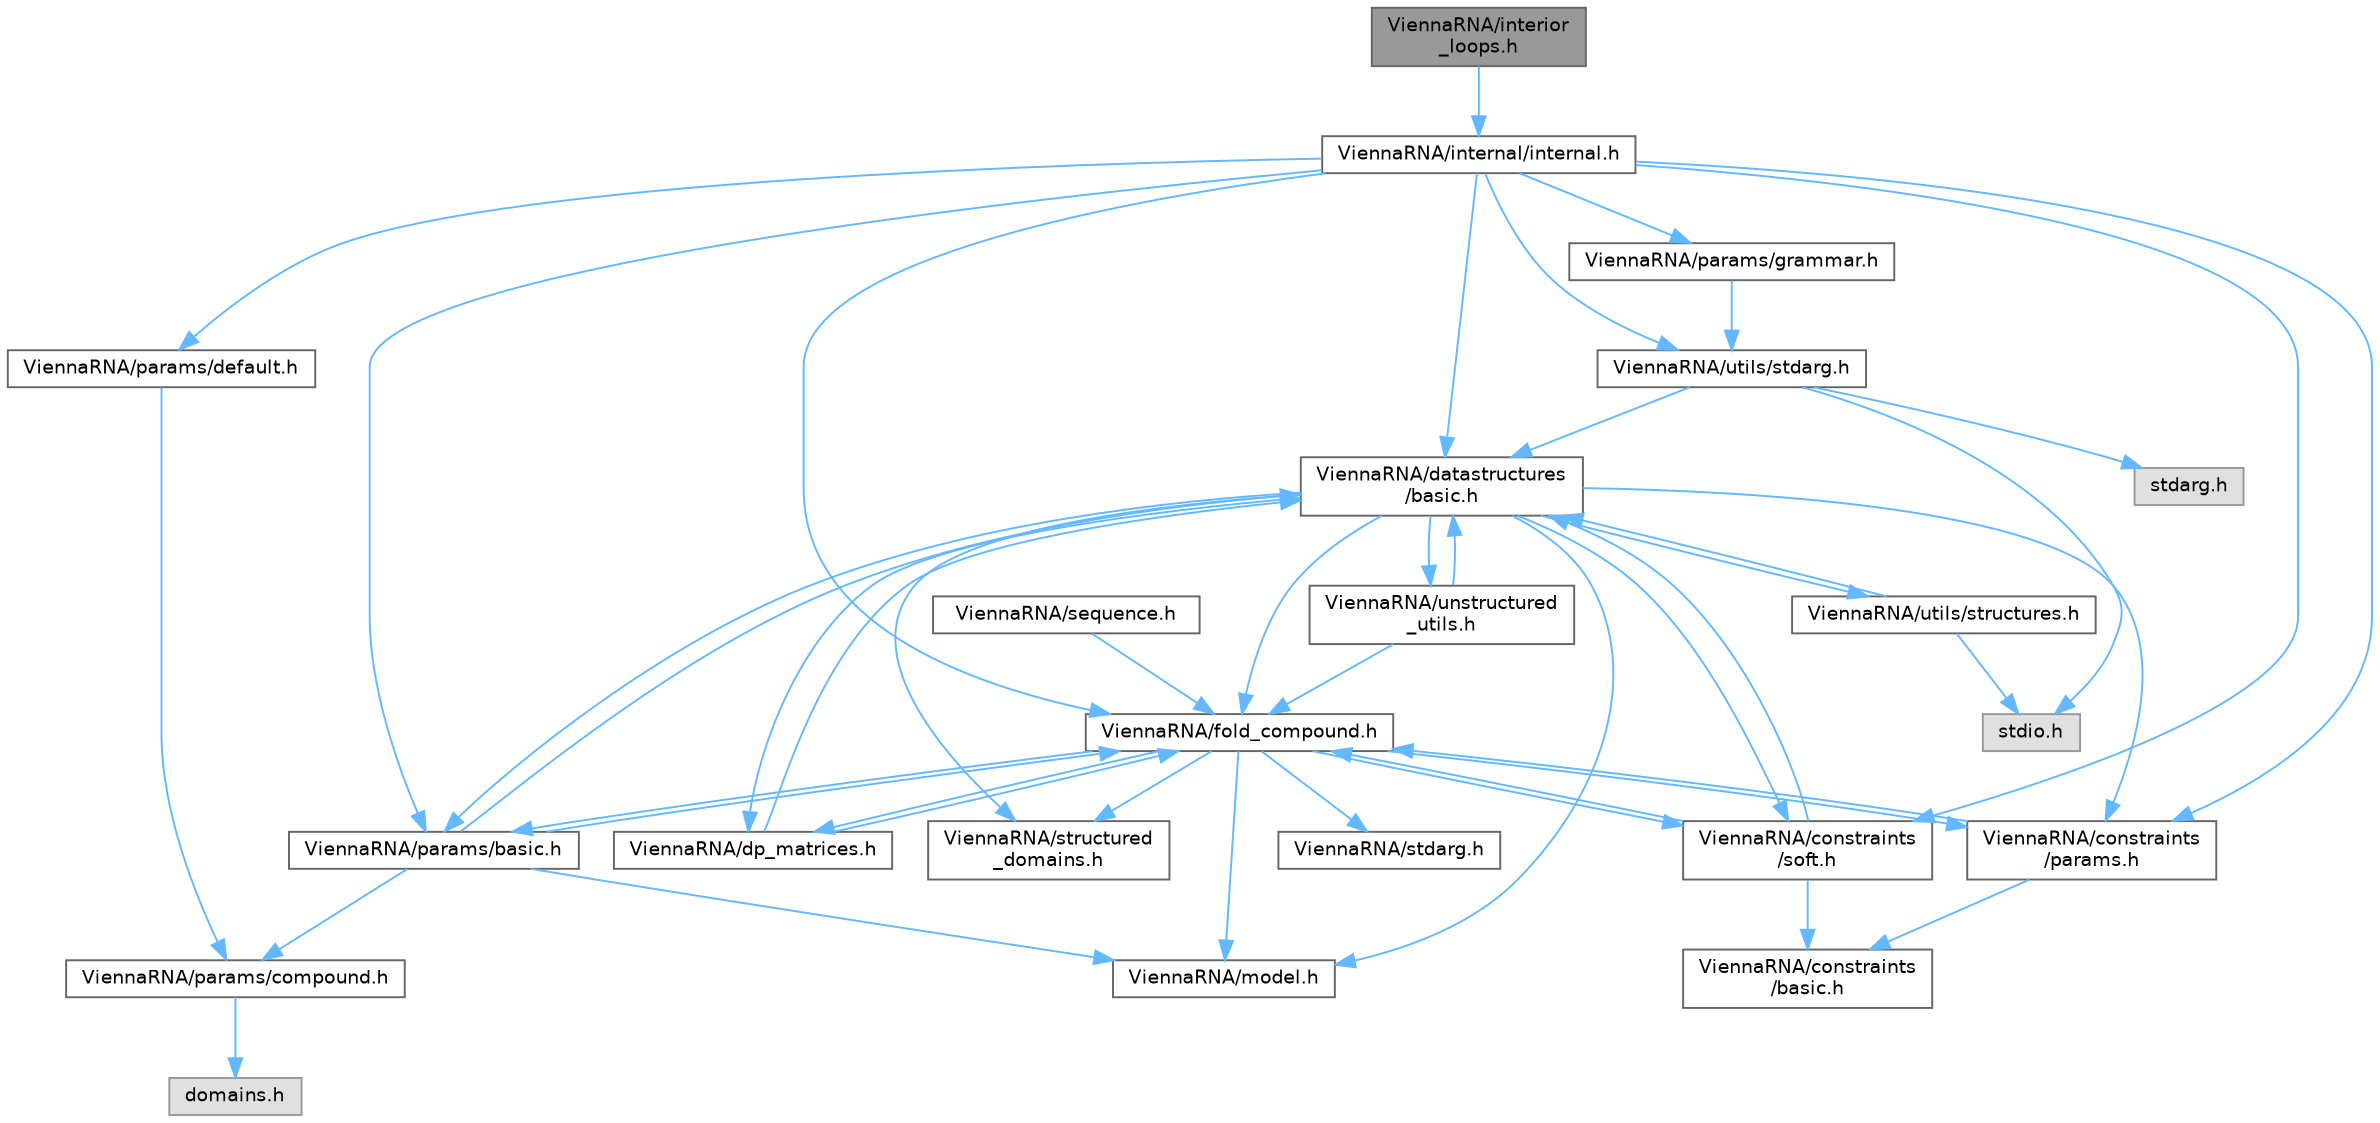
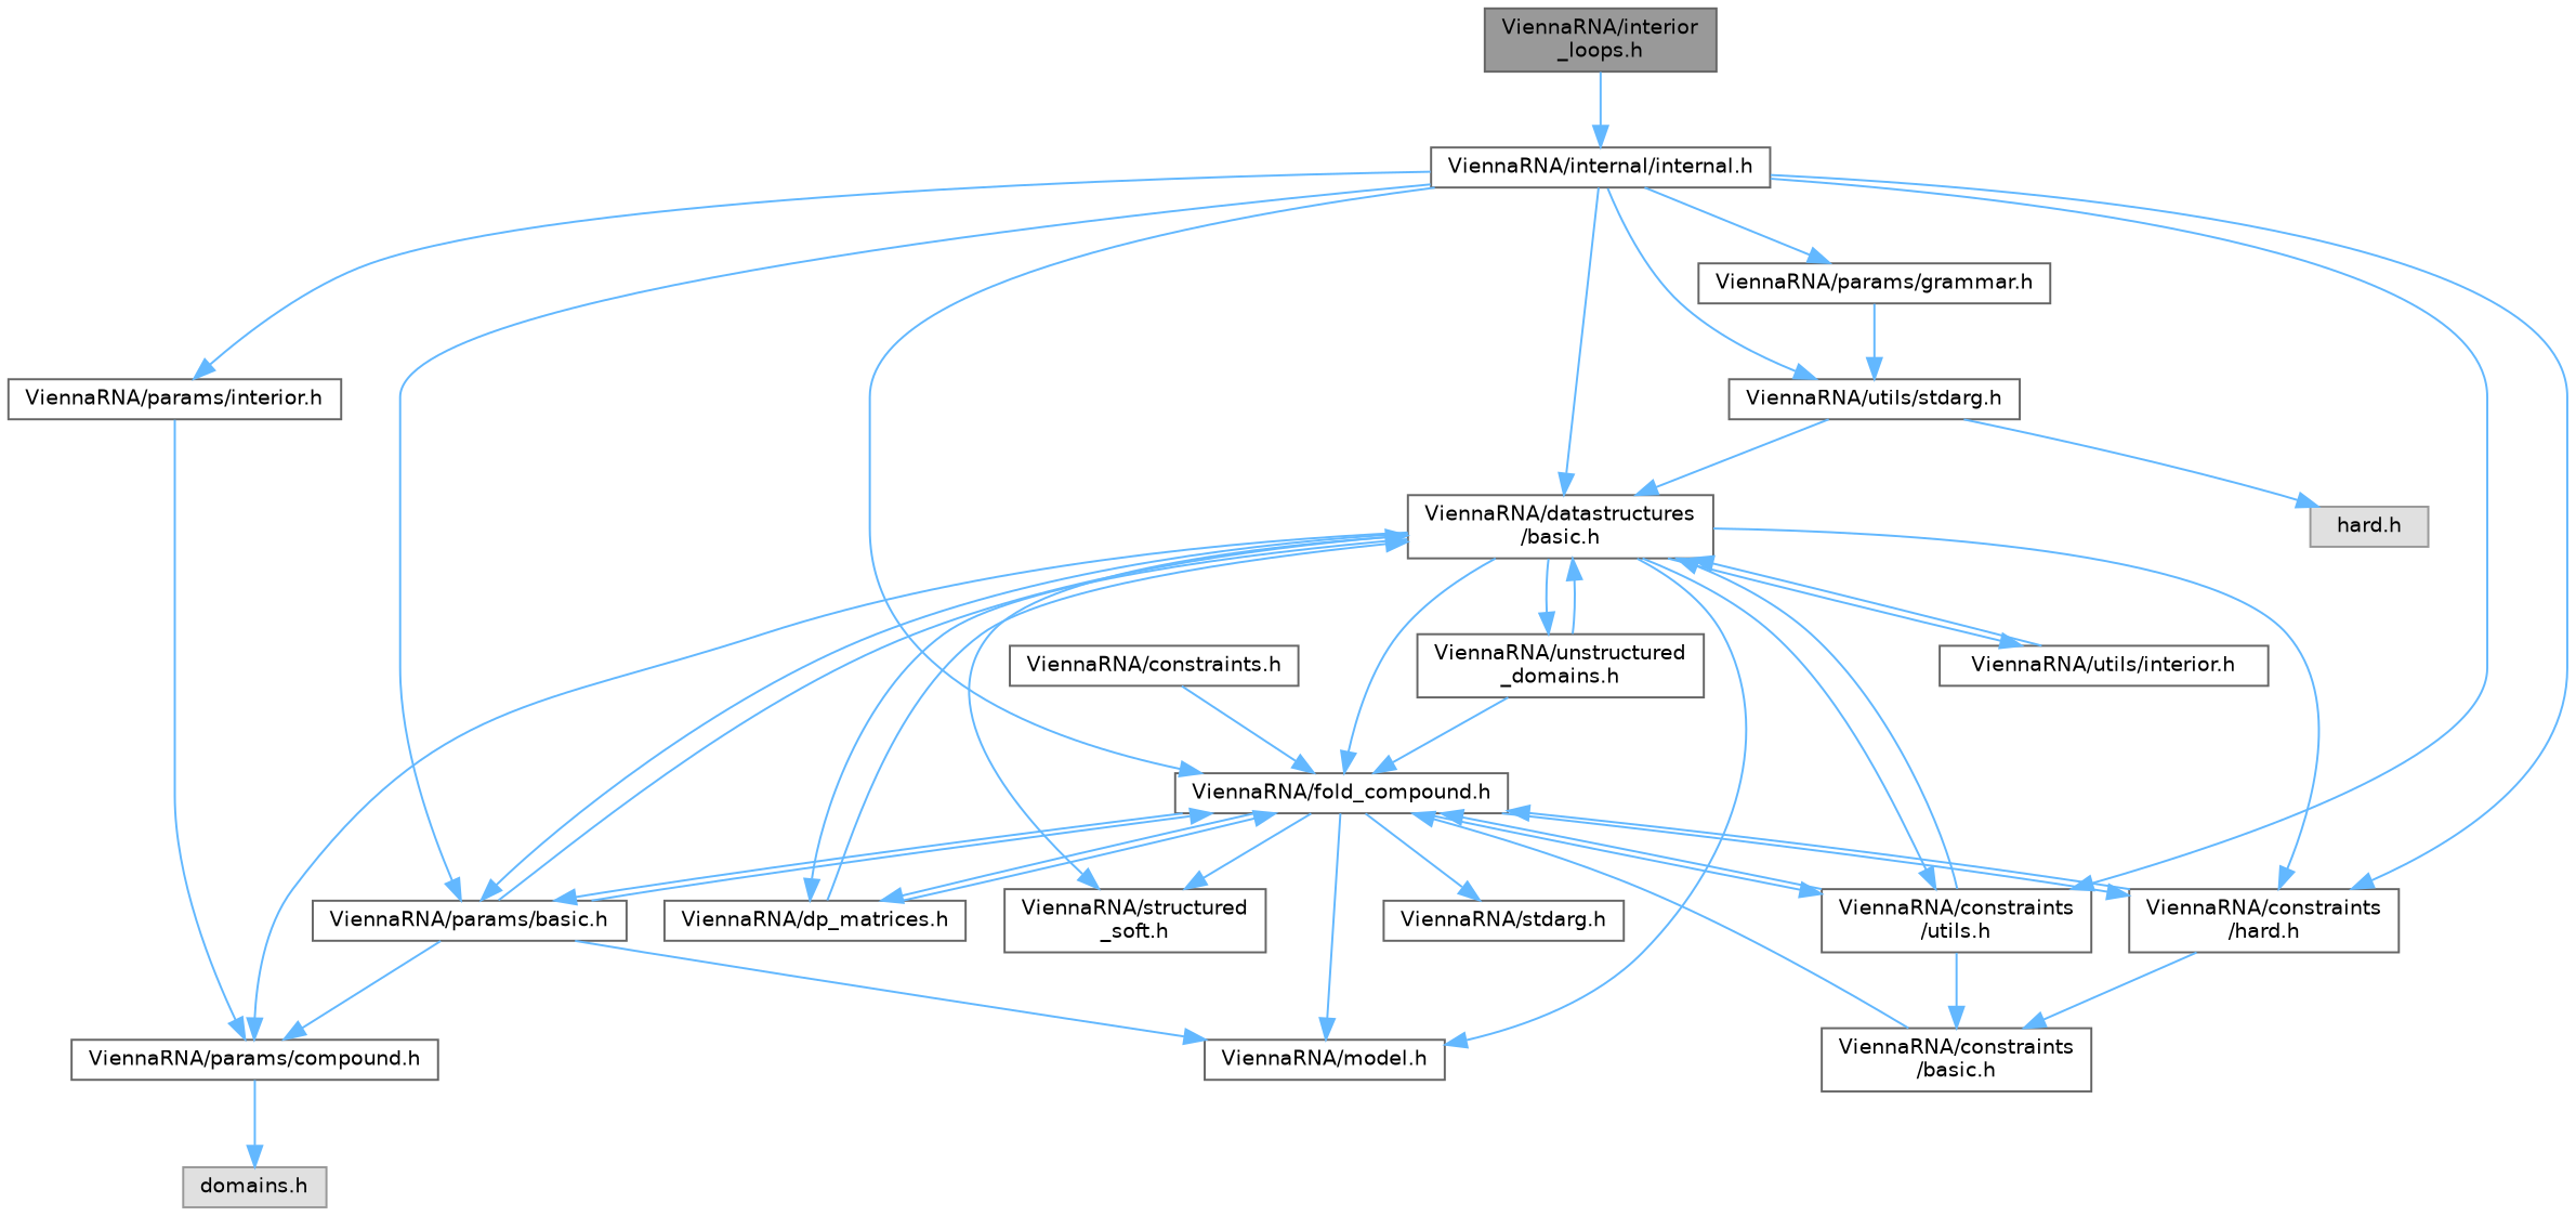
  digraph {
    node [color=grey40 fillcolor=white fontname=Helvetica fontsize=10 shape=box style=filled]
    edge [color=steelblue1 fontname=Helvetica fontsize=10 labelfontname=Helvetica labelfontsize=10 style=solid]
    n1 [color=gray40 fillcolor=grey60 fontcolor=black height=0.2 label="ViennaRNA/interior\l_loops.h" width=0.4]
    n2 [height=0.2 label="ViennaRNA/internal/internal.h" width=0.4]
    n3 [height=0.2 label="ViennaRNA/utils/stdarg.h" width=0.4]
    n4 [height=0.2 label="ViennaRNA/datastructures\l/basic.h" width=0.4]
    n5 [height=0.2 label="ViennaRNA/fold_compound.h" width=0.4]
    n6 [height=0.2 label="ViennaRNA/params/basic.h" width=0.4]
-   n7 [height=0.2 label="ViennaRNA/constraints\l/params.h" width=0.4]
-   n8 [height=0.2 label="ViennaRNA/constraints\l/soft.h" width=0.4]
-   n9 [height=0.2 label="ViennaRNA/params/default.h" width=0.4]
+   n7 [height=0.2 label="ViennaRNA/constraints\l/hard.h" width=0.4]
+   n8 [height=0.2 label="ViennaRNA/constraints\l/utils.h" width=0.4]
+   n9 [height=0.2 label="ViennaRNA/params/interior.h" width=0.4]
    n10 [height=0.2 label="ViennaRNA/params/grammar.h" width=0.4]
-   n11 [color=grey60 fillcolor="#E0E0E0" height=0.2 label="stdio.h" width=0.4]
-   n12 [color=grey60 fillcolor="#E0E0E0" height=0.2 label="stdarg.h" width=0.4]
+   n12 [color=grey60 fillcolor="#E0E0E0" height=0.2 label="hard.h" width=0.4]
    n13 [height=0.2 label="ViennaRNA/params/compound.h" width=0.4]
    n14 [height=0.2 label="ViennaRNA/model.h" width=0.4]
    n15 [height=0.2 label="ViennaRNA/dp_matrices.h" width=0.4]
-   n16 [height=0.2 label="ViennaRNA/structured\l_domains.h" width=0.4]
-   n17 [height=0.2 label="ViennaRNA/unstructured\l_utils.h" width=0.4]
-   n18 [height=0.2 label="ViennaRNA/utils/structures.h" width=0.4]
+   n16 [height=0.2 label="ViennaRNA/structured\l_soft.h" width=0.4]
+   n17 [height=0.2 label="ViennaRNA/unstructured\l_domains.h" width=0.4]
+   n18 [height=0.2 label="ViennaRNA/utils/interior.h" width=0.4]
    n19 [height=0.2 label="ViennaRNA/stdarg.h" width=0.4]
    n20 [height=0.2 label="ViennaRNA/constraints\l/basic.h" width=0.4]
    n21 [color=grey60 fillcolor="#E0E0E0" height=0.2 label="domains.h" width=0.4]
-   n22 [height=0.2 label="ViennaRNA/sequence.h" width=0.4]
+   n22 [height=0.2 label="ViennaRNA/constraints.h" width=0.4]
    n1 -> n2
    n2 -> n3
    n2 -> n4
    n2 -> n5
    n2 -> n6
    n2 -> n7
    n2 -> n8
    n2 -> n9
    n2 -> n10
    n3 -> n4
-   n3 -> n11
    n3 -> n12
    n4 -> n5
    n4 -> n6
    n4 -> n7
    n4 -> n8
+   n4 -> n13
    n4 -> n14
    n4 -> n15
    n4 -> n16
    n4 -> n17
    n4 -> n18
    n5 -> n6
    n5 -> n7
    n5 -> n8
    n5 -> n14
    n5 -> n15
    n5 -> n16
    n5 -> n19
    n6 -> n4
    n6 -> n5
    n6 -> n13
    n6 -> n14
    n7 -> n5
    n7 -> n20
    n8 -> n4
    n8 -> n5
    n8 -> n20
    n9 -> n13
    n10 -> n3
    n13 -> n21
    n15 -> n4
    n15 -> n5
    n17 -> n4
    n17 -> n5
    n18 -> n4
-   n18 -> n11
+   n20 -> n5
    n22 -> n5
  }
